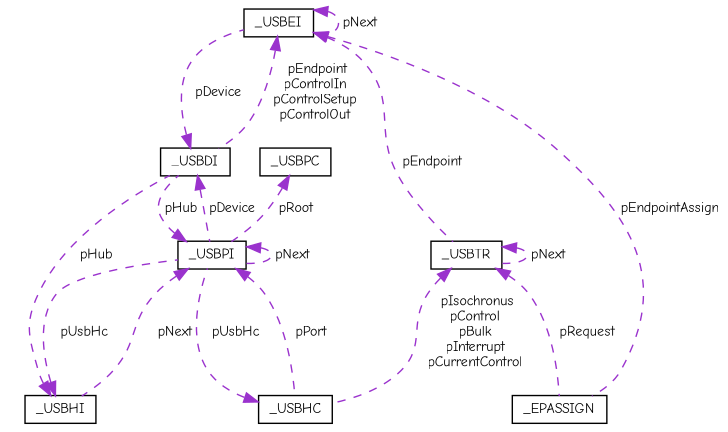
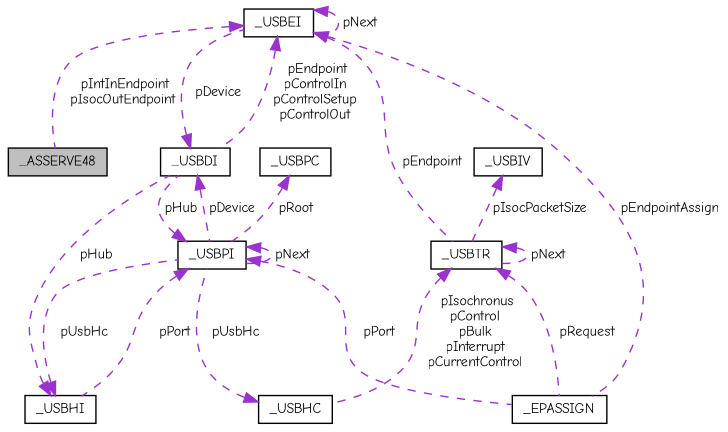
  digraph {
    fontname="Comic Neue"
    node [color=black fillcolor=white fontname="Comic Neue" fontsize=10 shape=record style=filled]
    edge [color=darkorchid3 dir=back fontname="Comic Neue" fontsize=10 labelfontname=Helvetica labelfontsize=10 style=dashed]
+   n1 [fillcolor=grey75 fontcolor=black height=0.2 label=_ASSERVE48 width=0.4]
    n2 [height=0.2 label=_USBEI width=0.4]
    n3 [height=0.2 label=_USBDI width=0.4]
    n4 [height=0.2 label=_EPASSIGN width=0.4]
    n5 [height=0.2 label=_USBTR width=0.4]
    n6 [height=0.2 label=_USBPI width=0.4]
    n7 [height=0.2 label=_USBHC width=0.4]
    n8 [height=0.2 label=_USBHI width=0.4]
+   n9 [height=0.2 label=_USBIV width=0.4]
    n10 [height=0.2 label=_USBPC width=0.4]
+   n2 -> n1 [label=" pIntInEndpoint\npIsocOutEndpoint"]
    n2 -> n2 [label=" pNext"]
    n2 -> n3 [label=" pEndpoint\npControlIn\npControlSetup\npControlOut"]
    n2 -> n4 [label=" pEndpointAssign"]
    n2 -> n5 [label=" pEndpoint"]
    n3 -> n2 [label=" pDevice"]
    n3 -> n6 [label=" pDevice"]
    n5 -> n4 [label=" pRequest"]
    n5 -> n5 [label=" pNext"]
    n5 -> n7 [label=" pIsochronus\npControl\npBulk\npInterrupt\npCurrentControl"]
    n6 -> n3 [label=" pHub"]
    n6 -> n6 [label=" pNext"]
-   n6 -> n7 [label=" pPort"]
-   n6 -> n8 [label=" pNext"]
+   n6 -> n4 [label=" pPort"]
+   n6 -> n8 [label=" pPort"]
    n7 -> n6 [label=" pUsbHc"]
    n8 -> n3 [label=" pHub"]
    n8 -> n6 [label=" pUsbHc"]
+   n9 -> n5 [label=" pIsocPacketSize"]
    n10 -> n6 [label=" pRoot"]
  }
